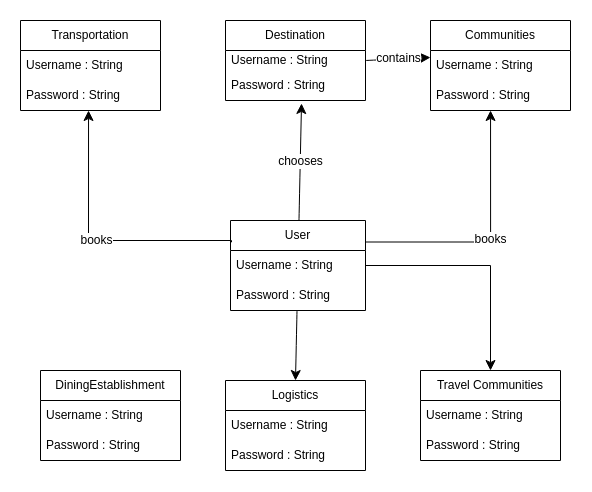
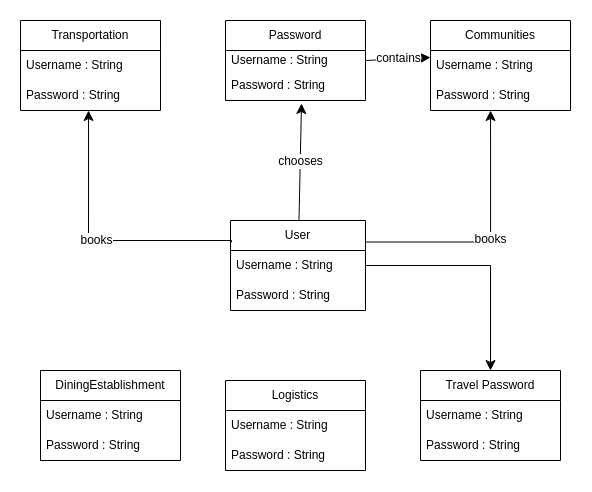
  <mxCell id="0" />
  <mxCell id="1" parent="0" />
- <mxCell id="2" style="edgeStyle=none;curved=1;rounded=0;orthogonalLoop=1;jettySize=auto;html=1;entryX=0.5;entryY=0;entryDx=0;entryDy=0;fontSize=12;startSize=8;endSize=8;" edge="1" parent="1" source="3" target="21"><mxGeometry relative="1" as="geometry" /></mxCell>
  <mxCell id="3" value="User" style="swimlane;fontStyle=0;childLayout=stackLayout;horizontal=1;startSize=30;horizontalStack=0;resizeParent=1;resizeParentMax=0;resizeLast=0;collapsible=1;marginBottom=0;whiteSpace=wrap;html=1;" parent="1" vertex="1"><mxGeometry x="230" y="220" width="135" height="90" as="geometry"><mxRectangle x="275" y="270" width="70" height="30" as="alternateBounds" /></mxGeometry></mxCell>
  <mxCell id="4" value="Username : String" style="text;strokeColor=none;fillColor=none;align=left;verticalAlign=middle;spacingLeft=4;spacingRight=4;overflow=hidden;points=[[0,0.5],[1,0.5]];portConstraint=eastwest;rotatable=0;whiteSpace=wrap;html=1;" parent="3" vertex="1"><mxGeometry y="30" width="135" height="30" as="geometry" /></mxCell>
  <mxCell id="5" value="Password : String" style="text;strokeColor=none;fillColor=none;align=left;verticalAlign=middle;spacingLeft=4;spacingRight=4;overflow=hidden;points=[[0,0.5],[1,0.5]];portConstraint=eastwest;rotatable=0;whiteSpace=wrap;html=1;" parent="3" vertex="1"><mxGeometry y="60" width="135" height="30" as="geometry" /></mxCell>
  <mxCell id="6" value="Transportation" style="swimlane;fontStyle=0;childLayout=stackLayout;horizontal=1;startSize=30;horizontalStack=0;resizeParent=1;resizeParentMax=0;resizeLast=0;collapsible=1;marginBottom=0;whiteSpace=wrap;html=1;" vertex="1" parent="1"><mxGeometry x="20" y="20" width="140" height="90" as="geometry" /></mxCell>
  <mxCell id="7" value="Username : String" style="text;strokeColor=none;fillColor=none;align=left;verticalAlign=middle;spacingLeft=4;spacingRight=4;overflow=hidden;points=[[0,0.5],[1,0.5]];portConstraint=eastwest;rotatable=0;whiteSpace=wrap;html=1;" vertex="1" parent="6"><mxGeometry y="30" width="140" height="30" as="geometry" /></mxCell>
  <mxCell id="8" value="Password : String" style="text;strokeColor=none;fillColor=none;align=left;verticalAlign=middle;spacingLeft=4;spacingRight=4;overflow=hidden;points=[[0,0.5],[1,0.5]];portConstraint=eastwest;rotatable=0;whiteSpace=wrap;html=1;" vertex="1" parent="6"><mxGeometry y="60" width="140" height="30" as="geometry" /></mxCell>
- <mxCell id="9" value="Destination" style="swimlane;fontStyle=0;childLayout=stackLayout;horizontal=1;startSize=30;horizontalStack=0;resizeParent=1;resizeParentMax=0;resizeLast=0;collapsible=1;marginBottom=0;whiteSpace=wrap;html=1;" vertex="1" parent="1"><mxGeometry x="225" y="20" width="140" height="80" as="geometry" /></mxCell>
+ <mxCell id="9" value="Password" style="swimlane;fontStyle=0;childLayout=stackLayout;horizontal=1;startSize=30;horizontalStack=0;resizeParent=1;resizeParentMax=0;resizeLast=0;collapsible=1;marginBottom=0;whiteSpace=wrap;html=1;" vertex="1" parent="1"><mxGeometry x="225" y="20" width="140" height="80" as="geometry" /></mxCell>
  <mxCell id="10" value="Username : String" style="text;strokeColor=none;fillColor=none;align=left;verticalAlign=middle;spacingLeft=4;spacingRight=4;overflow=hidden;points=[[0,0.5],[1,0.5]];portConstraint=eastwest;rotatable=0;whiteSpace=wrap;html=1;" vertex="1" parent="9"><mxGeometry y="30" width="140" height="20" as="geometry" /></mxCell>
  <mxCell id="11" value="Password : String" style="text;strokeColor=none;fillColor=none;align=left;verticalAlign=middle;spacingLeft=4;spacingRight=4;overflow=hidden;points=[[0,0.5],[1,0.5]];portConstraint=eastwest;rotatable=0;whiteSpace=wrap;html=1;" vertex="1" parent="9"><mxGeometry y="50" width="140" height="30" as="geometry" /></mxCell>
  <mxCell id="12" value="Communities" style="swimlane;fontStyle=0;childLayout=stackLayout;horizontal=1;startSize=30;horizontalStack=0;resizeParent=1;resizeParentMax=0;resizeLast=0;collapsible=1;marginBottom=0;whiteSpace=wrap;html=1;" vertex="1" parent="1"><mxGeometry x="430" y="20" width="140" height="90" as="geometry" /></mxCell>
  <mxCell id="13" value="Username : String" style="text;strokeColor=none;fillColor=none;align=left;verticalAlign=middle;spacingLeft=4;spacingRight=4;overflow=hidden;points=[[0,0.5],[1,0.5]];portConstraint=eastwest;rotatable=0;whiteSpace=wrap;html=1;" vertex="1" parent="12"><mxGeometry y="30" width="140" height="30" as="geometry" /></mxCell>
  <mxCell id="14" value="Password : String" style="text;strokeColor=none;fillColor=none;align=left;verticalAlign=middle;spacingLeft=4;spacingRight=4;overflow=hidden;points=[[0,0.5],[1,0.5]];portConstraint=eastwest;rotatable=0;whiteSpace=wrap;html=1;" vertex="1" parent="12"><mxGeometry y="60" width="140" height="30" as="geometry" /></mxCell>
  <mxCell id="15" value="DiningEstablishment" style="swimlane;fontStyle=0;childLayout=stackLayout;horizontal=1;startSize=30;horizontalStack=0;resizeParent=1;resizeParentMax=0;resizeLast=0;collapsible=1;marginBottom=0;whiteSpace=wrap;html=1;" vertex="1" parent="1"><mxGeometry x="40" y="370" width="140" height="90" as="geometry" /></mxCell>
  <mxCell id="16" value="Username : String" style="text;strokeColor=none;fillColor=none;align=left;verticalAlign=middle;spacingLeft=4;spacingRight=4;overflow=hidden;points=[[0,0.5],[1,0.5]];portConstraint=eastwest;rotatable=0;whiteSpace=wrap;html=1;" vertex="1" parent="15"><mxGeometry y="30" width="140" height="30" as="geometry" /></mxCell>
  <mxCell id="17" value="Password : String" style="text;strokeColor=none;fillColor=none;align=left;verticalAlign=middle;spacingLeft=4;spacingRight=4;overflow=hidden;points=[[0,0.5],[1,0.5]];portConstraint=eastwest;rotatable=0;whiteSpace=wrap;html=1;" vertex="1" parent="15"><mxGeometry y="60" width="140" height="30" as="geometry" /></mxCell>
- <mxCell id="18" value="Travel Communities" style="swimlane;fontStyle=0;childLayout=stackLayout;horizontal=1;startSize=30;horizontalStack=0;resizeParent=1;resizeParentMax=0;resizeLast=0;collapsible=1;marginBottom=0;whiteSpace=wrap;html=1;" vertex="1" parent="1"><mxGeometry x="420" y="370" width="140" height="90" as="geometry" /></mxCell>
+ <mxCell id="18" value="Travel Password" style="swimlane;fontStyle=0;childLayout=stackLayout;horizontal=1;startSize=30;horizontalStack=0;resizeParent=1;resizeParentMax=0;resizeLast=0;collapsible=1;marginBottom=0;whiteSpace=wrap;html=1;" vertex="1" parent="1"><mxGeometry x="420" y="370" width="140" height="90" as="geometry" /></mxCell>
  <mxCell id="19" value="Username : String" style="text;strokeColor=none;fillColor=none;align=left;verticalAlign=middle;spacingLeft=4;spacingRight=4;overflow=hidden;points=[[0,0.5],[1,0.5]];portConstraint=eastwest;rotatable=0;whiteSpace=wrap;html=1;" vertex="1" parent="18"><mxGeometry y="30" width="140" height="30" as="geometry" /></mxCell>
  <mxCell id="20" value="Password : String" style="text;strokeColor=none;fillColor=none;align=left;verticalAlign=middle;spacingLeft=4;spacingRight=4;overflow=hidden;points=[[0,0.5],[1,0.5]];portConstraint=eastwest;rotatable=0;whiteSpace=wrap;html=1;" vertex="1" parent="18"><mxGeometry y="60" width="140" height="30" as="geometry" /></mxCell>
  <mxCell id="21" value="Logistics" style="swimlane;fontStyle=0;childLayout=stackLayout;horizontal=1;startSize=30;horizontalStack=0;resizeParent=1;resizeParentMax=0;resizeLast=0;collapsible=1;marginBottom=0;whiteSpace=wrap;html=1;" vertex="1" parent="1"><mxGeometry x="225" y="380" width="140" height="90" as="geometry" /></mxCell>
  <mxCell id="22" value="Username : String" style="text;strokeColor=none;fillColor=none;align=left;verticalAlign=middle;spacingLeft=4;spacingRight=4;overflow=hidden;points=[[0,0.5],[1,0.5]];portConstraint=eastwest;rotatable=0;whiteSpace=wrap;html=1;" vertex="1" parent="21"><mxGeometry y="30" width="140" height="30" as="geometry" /></mxCell>
  <mxCell id="23" value="Password : String" style="text;strokeColor=none;fillColor=none;align=left;verticalAlign=middle;spacingLeft=4;spacingRight=4;overflow=hidden;points=[[0,0.5],[1,0.5]];portConstraint=eastwest;rotatable=0;whiteSpace=wrap;html=1;" vertex="1" parent="21"><mxGeometry y="60" width="140" height="30" as="geometry" /></mxCell>
  <mxCell id="24" style="edgeStyle=orthogonalEdgeStyle;rounded=0;orthogonalLoop=1;jettySize=auto;html=1;exitX=1;exitY=0.5;exitDx=0;exitDy=0;entryX=0.5;entryY=0;entryDx=0;entryDy=0;fontSize=12;startSize=8;endSize=8;" edge="1" parent="1" source="4" target="18"><mxGeometry relative="1" as="geometry" /></mxCell>
  <mxCell id="25" value="chooses" style="edgeStyle=none;curved=1;rounded=0;orthogonalLoop=1;jettySize=auto;html=1;entryX=0.543;entryY=1.1;entryDx=0;entryDy=0;entryPerimeter=0;fontSize=12;startSize=8;endSize=8;" edge="1" parent="1" source="3" target="11"><mxGeometry relative="1" as="geometry" /></mxCell>
  <mxCell id="26" value="books" style="edgeStyle=orthogonalEdgeStyle;rounded=0;orthogonalLoop=1;jettySize=auto;html=1;exitX=1;exitY=0.25;exitDx=0;exitDy=0;fontSize=12;startSize=8;endSize=8;entryX=0.429;entryY=1;entryDx=0;entryDy=0;entryPerimeter=0;" edge="1" parent="1" target="14"><mxGeometry relative="1" as="geometry"><mxPoint x="365" y="241.5" as="sourcePoint" /><mxPoint x="493" y="118" as="targetPoint" /><Array as="points"><mxPoint x="490" y="242" /></Array></mxGeometry></mxCell>
  <mxCell id="27" value="books" style="edgeStyle=orthogonalEdgeStyle;rounded=0;orthogonalLoop=1;jettySize=auto;html=1;exitX=0;exitY=0.25;exitDx=0;exitDy=0;entryX=0.486;entryY=1;entryDx=0;entryDy=0;entryPerimeter=0;fontSize=12;startSize=8;endSize=8;curved=0;" edge="1" parent="1" target="8"><mxGeometry relative="1" as="geometry"><mxPoint x="230" y="241.5" as="sourcePoint" /><mxPoint x="87.06" y="178" as="targetPoint" /><Array as="points"><mxPoint x="231" y="242" /><mxPoint x="231" y="240" /><mxPoint x="88" y="240" /></Array></mxGeometry></mxCell>
  <mxCell id="28" value="contains" style="edgeStyle=none;curved=1;rounded=0;orthogonalLoop=1;jettySize=auto;html=1;exitX=1;exitY=0.5;exitDx=0;exitDy=0;entryX=0;entryY=0.233;entryDx=0;entryDy=0;entryPerimeter=0;fontSize=12;startSize=8;endSize=8;" edge="1" parent="1" source="10" target="13"><mxGeometry relative="1" as="geometry" /></mxCell>
